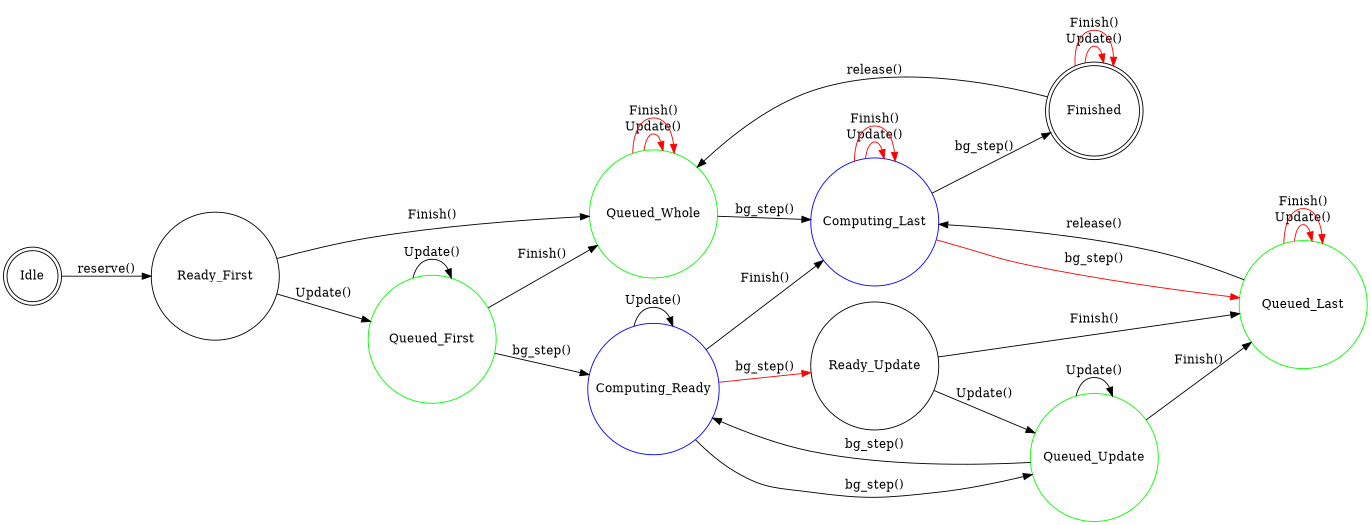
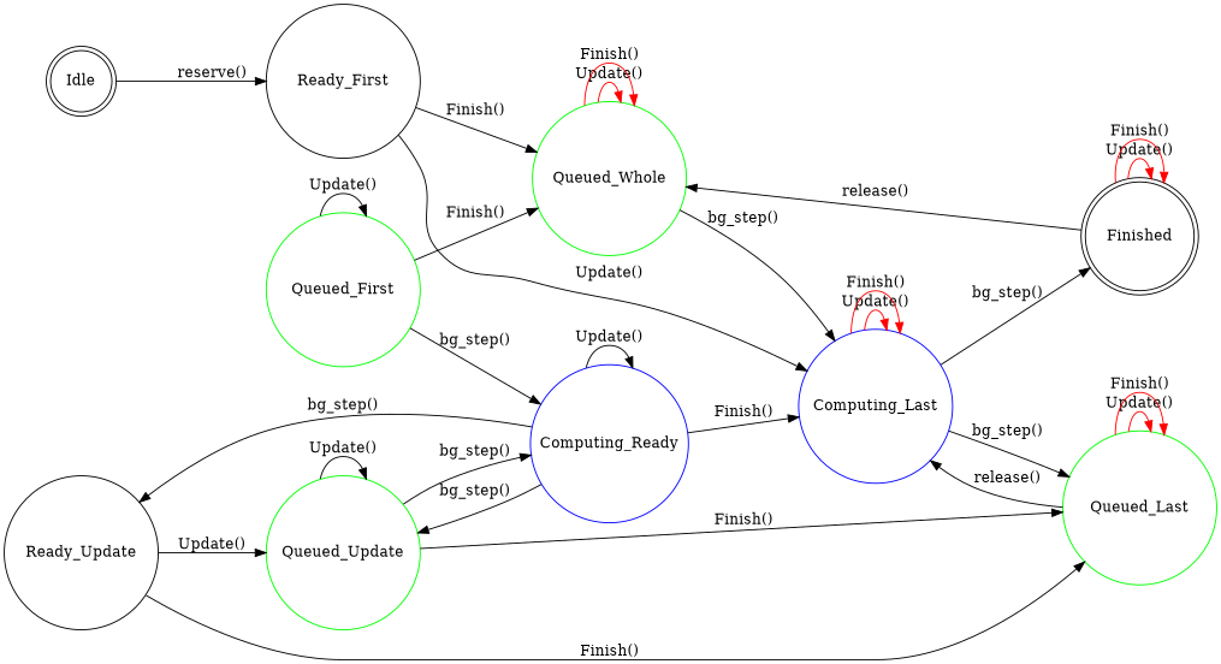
  digraph {
    rankdir=LR
    node [shape=circle]
    Idle [shape=doublecircle]
    Ready_First [width=2]
    Queued_First [color=green width=2]
    Queued_Whole [color=green width=2]
    Finished [shape=doublecircle]
    n6 [color=blue label=Computing_Ready width=2]
    Computing_Last [color=blue width=2]
    Ready_Update [width=2]
    Queued_Update [color=green width=2]
    Queued_Last [color=green width=2]
    Idle -> Ready_First [label="reserve()"]
-   Ready_First -> Queued_First [label="Update()"]
+   Ready_First -> Computing_Last [label="Update()"]
    Ready_First -> Queued_Whole [label="Finish()"]
    Queued_First -> Queued_First [label="Update()"]
    Queued_First -> Queued_Whole [label="Finish()"]
    Queued_First -> n6 [label="bg_step()"]
    Queued_Whole -> Queued_Whole [color=red label="Update()"]
    Queued_Whole -> Queued_Whole [color=red label="Finish()"]
    Queued_Whole -> Computing_Last [label="bg_step()"]
    Finished -> Queued_Whole [label="release()"]
    Finished -> Finished [color=red label="Update()"]
    Finished -> Finished [color=red label="Finish()"]
    n6 -> n6 [label="Update()"]
    n6 -> Computing_Last [label="Finish()"]
-   n6 -> Ready_Update [label="bg_step()" color=red]
+   n6 -> Ready_Update [label="bg_step()"]
    n6 -> Queued_Update [label="bg_step()"]
    Computing_Last -> Finished [label="bg_step()"]
    Computing_Last -> Computing_Last [color=red label="Update()"]
    Computing_Last -> Computing_Last [color=red label="Finish()"]
-   Computing_Last -> Queued_Last [label="bg_step()" color=red]
+   Computing_Last -> Queued_Last [label="bg_step()"]
    Ready_Update -> Queued_Update [label="Update()"]
    Ready_Update -> Queued_Last [label="Finish()"]
    Queued_Update -> n6 [label="bg_step()"]
    Queued_Update -> Queued_Update [label="Update()"]
    Queued_Update -> Queued_Last [label="Finish()"]
    Queued_Last -> Computing_Last [label="release()"]
    Queued_Last -> Queued_Last [color=red label="Update()"]
    Queued_Last -> Queued_Last [color=red label="Finish()"]
  }
